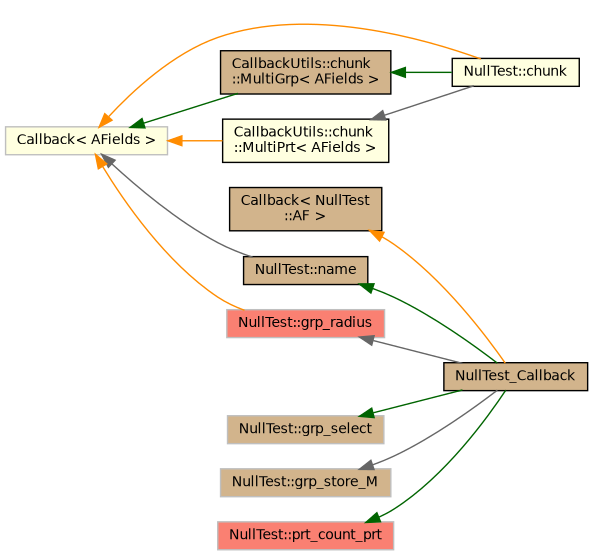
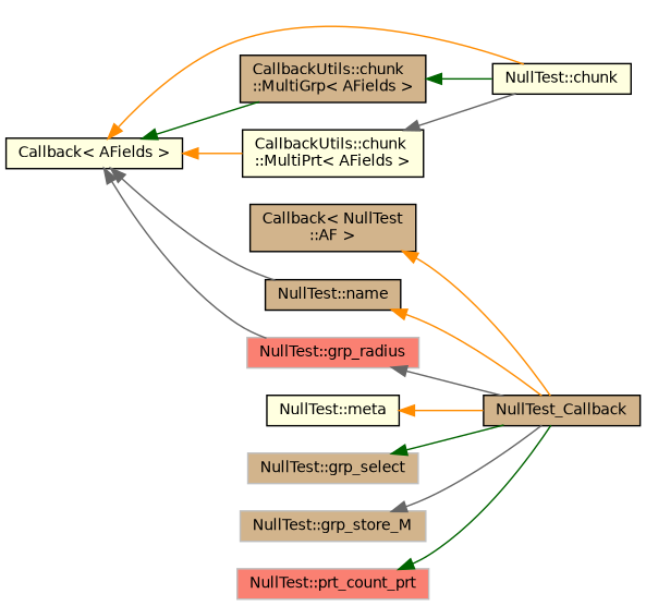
  digraph {
    rankdir=LR
    node [color=black fillcolor=tan fontname=Helvetica fontsize=10 shape=record style=filled]
    edge [color=darkgreen dir=back fontname=Helvetica fontsize=10 labelfontname=Helvetica labelfontsize=10 style=solid]
    n1 [fontcolor=black height=0.2 label=NullTest_Callback width=0.4]
    n2 [height=0.2 label="Callback\< NullTest\l::AF \>" width=0.4]
    n3 [fillcolor=lightyellow height=0.2 label="NullTest::chunk" width=0.4]
-   n4 [color=grey75 fillcolor=lightyellow height=0.2 label="Callback\< AFields \>" width=0.4]
+   n4 [fillcolor=lightyellow height=0.2 label="Callback\< AFields \>" width=0.4]
    n5 [height=0.2 label="CallbackUtils::chunk\l::MultiGrp\< AFields \>" width=0.4]
    n6 [fillcolor=lightyellow height=0.2 label="CallbackUtils::chunk\l::MultiPrt\< AFields \>" width=0.4]
    n7 [height=0.2 label="NullTest::name" width=0.4]
    n8 [color=grey75 fillcolor=salmon height=0.2 label="NullTest::grp_radius" width=0.4]
+   n9 [fillcolor=lightyellow height=0.2 label="NullTest::meta" width=0.4]
    n10 [color=grey75 height=0.2 label="NullTest::grp_select" width=0.4]
    n11 [color=grey75 height=0.2 label="NullTest::grp_store_M" width=0.4]
    n12 [color=grey75 fillcolor=salmon height=0.2 label="NullTest::prt_count_prt" width=0.4]
    n2 -> n1 [color=darkorange]
    n4 -> n3 [color=darkorange]
    n4 -> n5
    n4 -> n6 [color=darkorange]
    n4 -> n7 [color=gray40]
-   n4 -> n8 [color=darkorange]
+   n4 -> n8 [color=gray40]
    n5 -> n3
    n6 -> n3 [color=gray40]
-   n7 -> n1
+   n7 -> n1 [color=darkorange]
    n8 -> n1 [color=gray40]
+   n9 -> n1 [color=darkorange]
    n10 -> n1
    n11 -> n1 [color=gray40]
    n12 -> n1
  }
